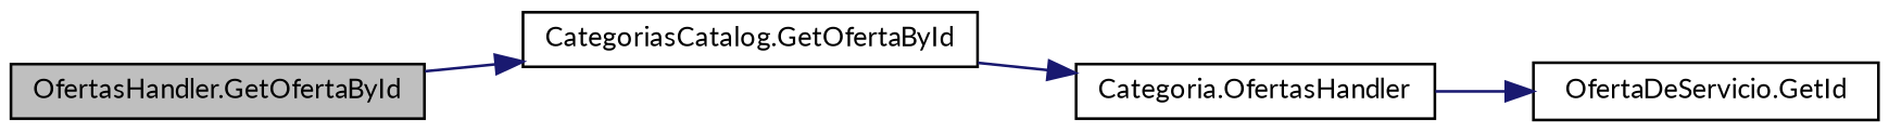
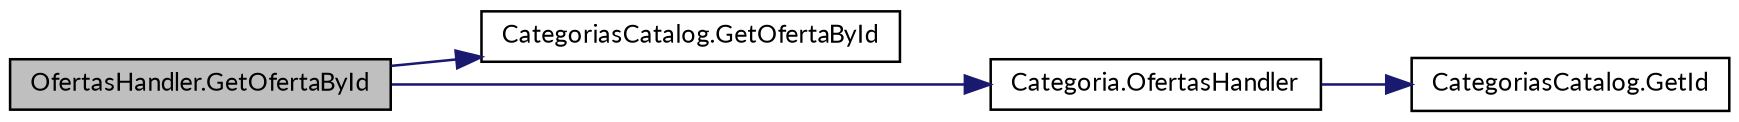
  digraph {
    fontname=Lato
    rankdir=LR
    node [color=black fillcolor=white fontname=Lato fontsize=10 shape=record style=filled]
    edge [color=midnightblue fontname=Lato fontsize=10 labelfontname=Helvetica labelfontsize=10 style=solid]
    n1 [fillcolor=grey75 fontcolor=black height=0.2 label="OfertasHandler.GetOfertaById" width=0.4]
    n2 [height=0.2 label="CategoriasCatalog.GetOfertaById" width=0.4]
    n3 [height=0.2 label="Categoria.OfertasHandler" width=0.4]
-   n4 [height=0.2 label="OfertaDeServicio.GetId" width=0.4]
+   n4 [height=0.2 label="CategoriasCatalog.GetId" width=0.4]
    n1 -> n2
-   n2 -> n3
+   n1 -> n3
    n3 -> n4
  }
